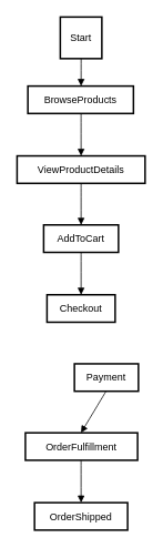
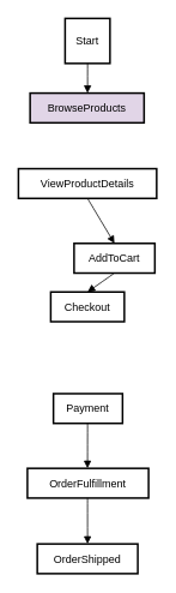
  <mxCell id="0" />
  <mxCell id="1" parent="0" />
  <mxCell id="2" value="Start" style="whiteSpace=wrap;strokeWidth=2;" vertex="1" parent="1"><mxGeometry x="72" y="20" width="50" height="50" as="geometry" /></mxCell>
- <mxCell id="3" value="BrowseProducts" style="whiteSpace=wrap;strokeWidth=2;" vertex="1" parent="1"><mxGeometry x="33" y="103" width="127" height="33" as="geometry" /></mxCell>
+ <mxCell id="3" value="BrowseProducts" style="whiteSpace=wrap;strokeWidth=2;fillColor=#e1d5e7;" vertex="1" parent="1"><mxGeometry x="33" y="103" width="127" height="33" as="geometry" /></mxCell>
  <mxCell id="4" value="ViewProductDetails" style="whiteSpace=wrap;strokeWidth=2;" vertex="1" parent="1"><mxGeometry x="20" y="187" width="154" height="33" as="geometry" /></mxCell>
- <mxCell id="5" value="AddToCart" style="whiteSpace=wrap;strokeWidth=2;" vertex="1" parent="1"><mxGeometry x="52" y="270" width="90" height="33" as="geometry" /></mxCell>
- <mxCell id="6" value="Checkout" style="whiteSpace=wrap;strokeWidth=2;" vertex="1" parent="1"><mxGeometry x="56" y="354" width="82" height="33" as="geometry" /></mxCell>
- <mxCell id="7" value="Payment" style="whiteSpace=wrap;strokeWidth=2;" vertex="1" parent="1"><mxGeometry x="89" y="437" width="77" height="33" as="geometry" /></mxCell>
+ <mxCell id="5" value="AddToCart" style="whiteSpace=wrap;strokeWidth=2;" vertex="1" parent="1"><mxGeometry x="82" y="270" width="90" height="33" as="geometry" /></mxCell>
+ <mxCell id="6" value="Checkout" style="whiteSpace=wrap;strokeWidth=2;" vertex="1" parent="1"><mxGeometry x="56" y="324" width="82" height="33" as="geometry" /></mxCell>
+ <mxCell id="7" value="Payment" style="whiteSpace=wrap;strokeWidth=2;" vertex="1" parent="1"><mxGeometry x="59" y="437" width="77" height="33" as="geometry" /></mxCell>
  <mxCell id="8" value="OrderFulfillment" style="whiteSpace=wrap;strokeWidth=2;" vertex="1" parent="1"><mxGeometry x="30" y="520" width="135" height="33" as="geometry" /></mxCell>
  <mxCell id="9" value="OrderShipped" style="whiteSpace=wrap;strokeWidth=2;" vertex="1" parent="1"><mxGeometry x="41" y="604" width="112" height="33" as="geometry" /></mxCell>
  <mxCell id="10" value="" style="curved=1;startArrow=none;endArrow=block;exitX=0.501;exitY=1.012;entryX=0.504;entryY=0.012;rounded=0;" edge="1" parent="1" source="2" target="3"><mxGeometry relative="1" as="geometry"><Array as="points" /></mxGeometry></mxCell>
- <mxCell id="11" value="" style="curved=1;startArrow=none;endArrow=block;exitX=0.504;exitY=1.024;entryX=0.5;entryY=-0.006;rounded=0;" edge="1" parent="1" source="3" target="4"><mxGeometry relative="1" as="geometry"><Array as="points" /></mxGeometry></mxCell>
  <mxCell id="12" value="" style="curved=1;startArrow=none;endArrow=block;exitX=0.5;exitY=1.006;entryX=0.5;entryY=0.006;rounded=0;" edge="1" parent="1" source="4" target="5"><mxGeometry relative="1" as="geometry"><Array as="points" /></mxGeometry></mxCell>
  <mxCell id="13" value="" style="curved=1;startArrow=none;endArrow=block;exitX=0.5;exitY=1.018;entryX=0.5;entryY=-0.012;rounded=0;" edge="1" parent="1" source="5" target="6"><mxGeometry relative="1" as="geometry"><Array as="points" /></mxGeometry></mxCell>
  <mxCell id="14" value="" style="curved=1;startArrow=none;endArrow=block;exitX=0.494;exitY=1.012;entryX=0.496;entryY=0.012;rounded=0;" edge="1" parent="1" source="7" target="8"><mxGeometry relative="1" as="geometry"><Array as="points" /></mxGeometry></mxCell>
  <mxCell id="15" value="" style="curved=1;startArrow=none;endArrow=block;exitX=0.496;exitY=1.024;entryX=0.5;entryY=-0.006;rounded=0;" edge="1" parent="1" source="8" target="9"><mxGeometry relative="1" as="geometry"><Array as="points" /></mxGeometry></mxCell>
